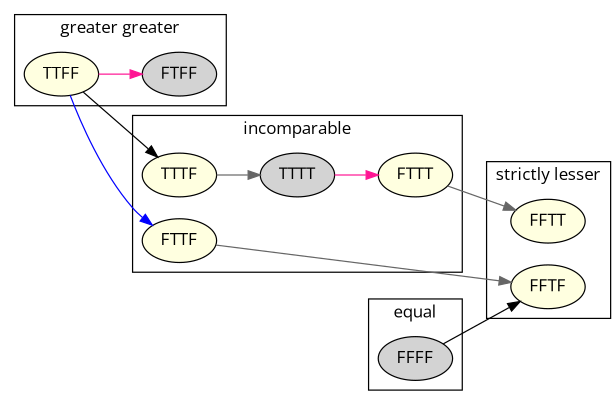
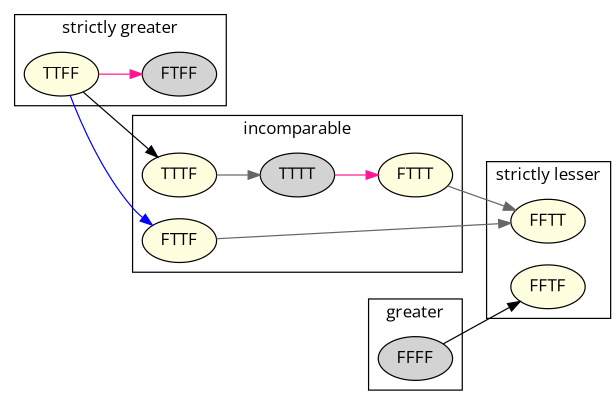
  digraph {
    fontname="Open Sans"
    rankdir=LR
    node [fillcolor=lightyellow fontname="Open Sans" style=filled]
    edge [color=gray40 fontname="Open Sans"]
    TTFF
    FTFF [fillcolor=lightgrey]
    FFTT
    FFTF
    TTTF
    TTTT [fillcolor=lightgrey]
    FTTT
    FTTF
    FFFF [fillcolor=lightgrey]
    subgraph cluster_1 {
-     label="greater greater"
+     label="strictly greater"
      rank=same
      TTFF
      FTFF
    }
    subgraph cluster_2 {
      label="strictly lesser"
      rank=same
      FFTT
      FFTF
    }
    subgraph cluster_3 {
      label=incomparable
      rank=same
      TTTF
      TTTT
      FTTT
      FTTF
    }
    subgraph cluster_4 {
-     label=equal
+     label=greater
      rank=same
      FFFF
    }
    TTFF -> FTFF [color=deeppink]
    TTFF -> TTTF [color=black]
    TTFF -> FTTF [color=blue]
    TTTF -> TTTT
    TTTT -> FTTT [color=deeppink]
    FTTT -> FFTT
-   FTTF -> FFTF
+   FTTF -> FFTT
    FFFF -> FFTF [color=black]
  }
